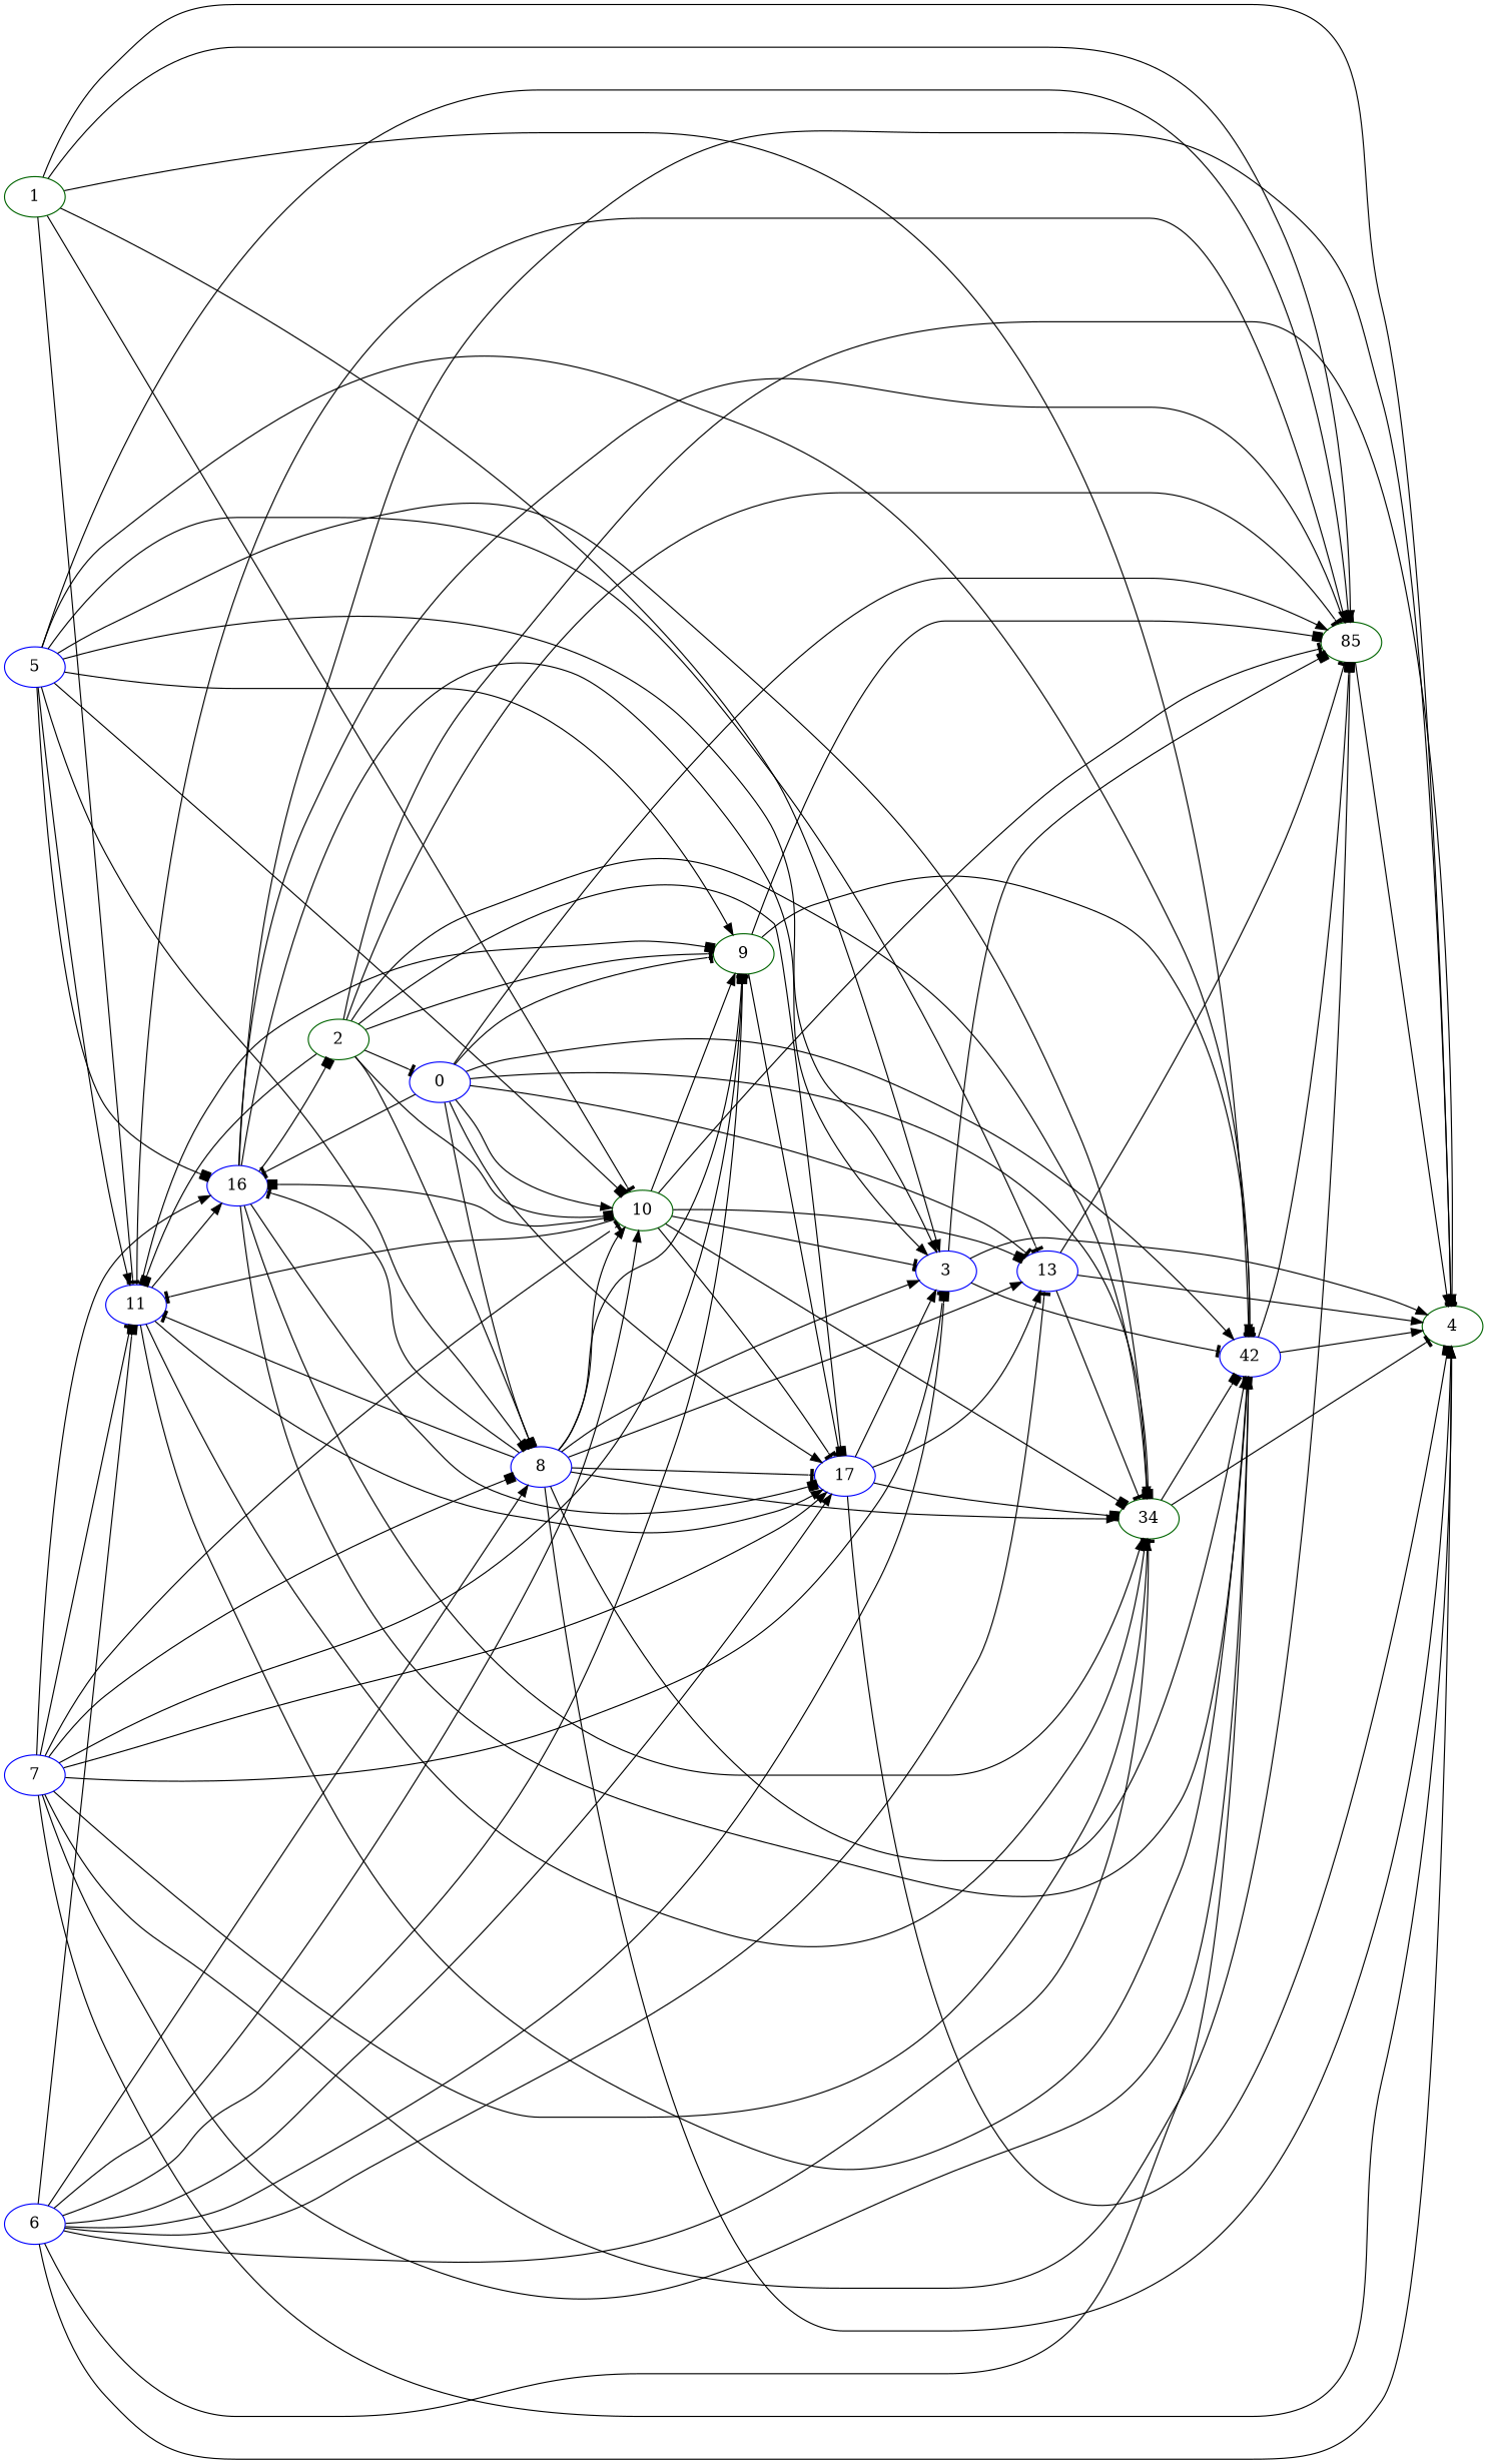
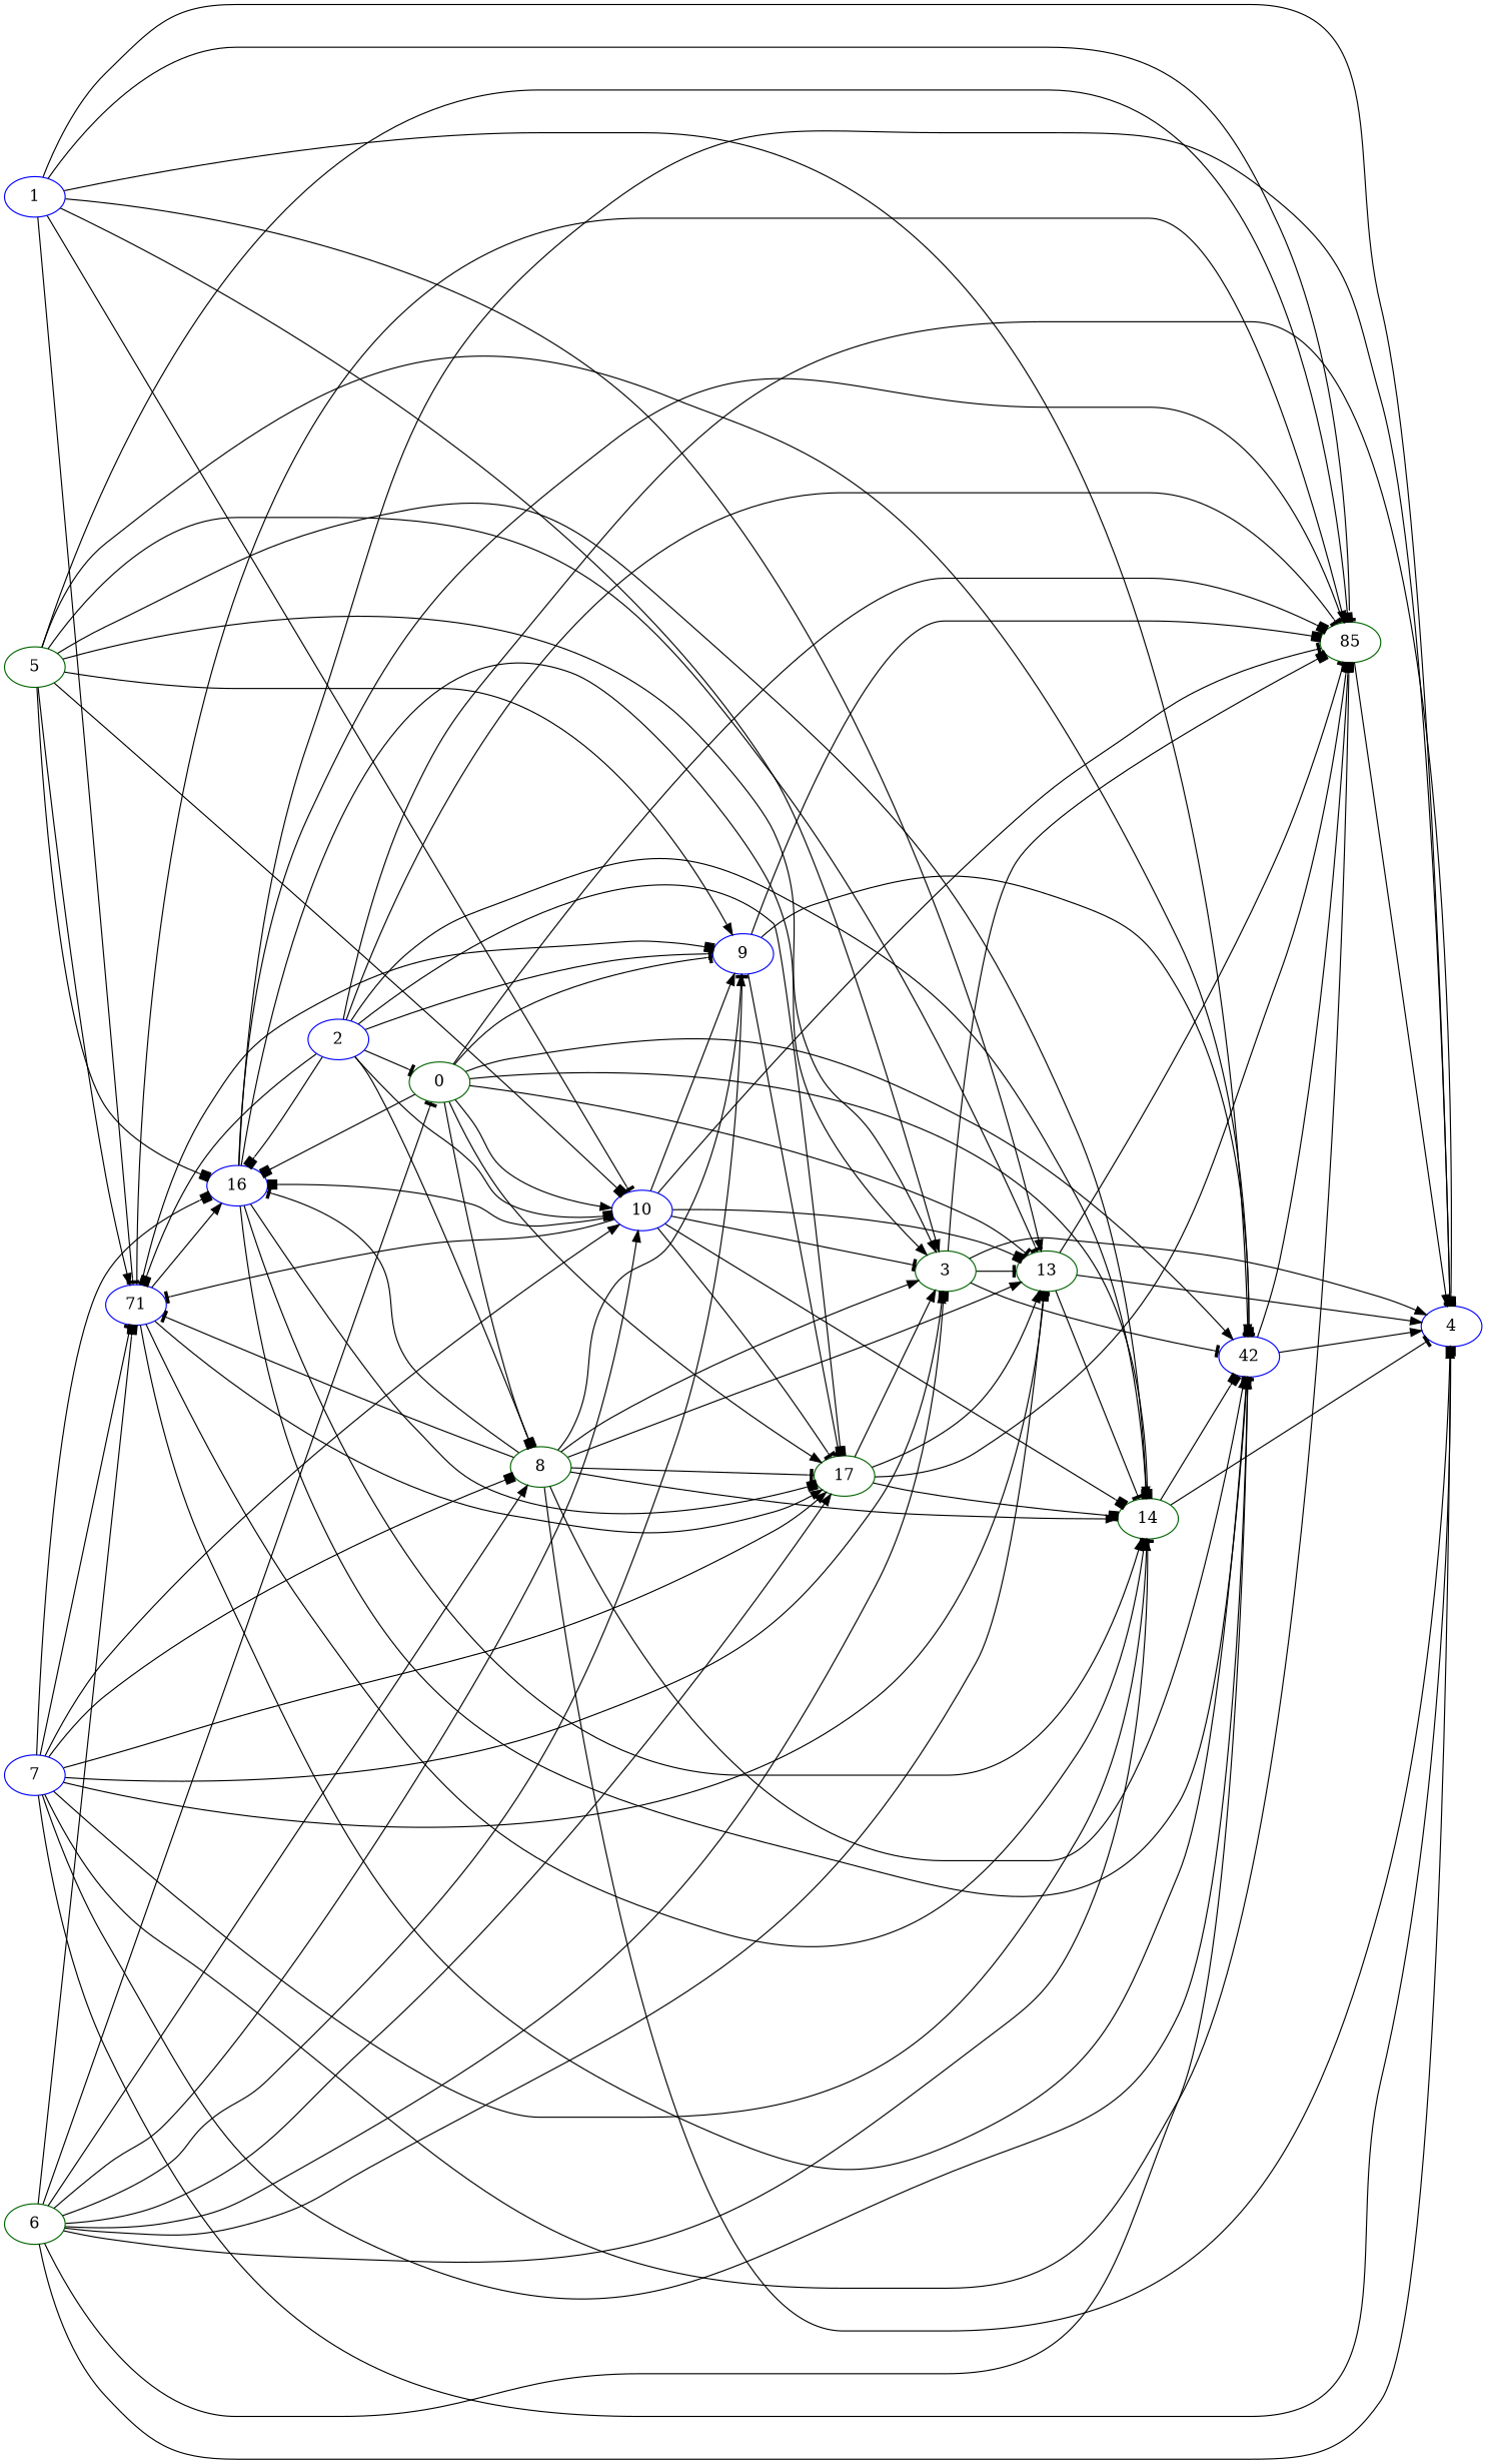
  digraph {
    fontname="DejaVu Serif"
    rankdir=LR
    node [Processor=1 color=blue fontname="DejaVu Serif"]
    edge [Weight=869 arrowhead=normal fontname="DejaVu Serif"]
-   11 [Start=0 Weight=745]
+   11 [Start=0 Weight=745 label=71]
    n2 [Start=1492 Weight=533 label=42]
-   14 [Processor=2 Start=1794 Weight=879 color=darkgreen label=34]
+   14 [Processor=2 Start=1794 Weight=879 color=darkgreen]
    n4 [Start=2148 Weight=341 color=darkgreen label=85]
    16 [Processor=3 Start=1472 Weight=630]
-   17 [Processor=3 Start=2102 Weight=431]
-   9 [Start=4746 Weight=433 color=darkgreen]
-   4 [Processor=3 Start=3710 Weight=312 color=darkgreen]
-   3 [Processor=3 Start=2938 Weight=772]
-   13 [Processor=2 Start=1270 Weight=524]
-   0 [Processor=4 Start=1478 Weight=633]
-   8 [Start=3982 Weight=764]
-   10 [Processor=2 Start=5176 Weight=107 color=darkgreen]
-   1 [Processor=4 Start=2111 Weight=167 color=darkgreen]
-   2 [Processor=4 Start=2278 Weight=886 color=darkgreen]
-   5 [Start=2489 Weight=115]
-   6 [Start=2604 Weight=861]
+   17 [Processor=3 Start=2102 Weight=431 color=darkgreen]
+   9 [Start=4746 Weight=433]
+   4 [Processor=3 Start=3710 Weight=312]
+   3 [Processor=3 Start=2938 Weight=772 color=darkgreen]
+   13 [Processor=2 Start=1270 Weight=524 color=darkgreen]
+   0 [Processor=4 Start=1478 Weight=633 color=darkgreen]
+   8 [Start=3982 Weight=764 color=darkgreen]
+   10 [Processor=2 Start=5176 Weight=107]
+   1 [Processor=4 Start=2111 Weight=167]
+   2 [Processor=4 Start=2278 Weight=886]
+   5 [Start=2489 Weight=115 color=darkgreen]
+   6 [Start=2604 Weight=861 color=darkgreen]
    7 [Processor=2 Start=2673 Weight=150]
    11 -> n2 [Weight=998 arrowhead=box]
    11 -> 14 [Weight=859 arrowhead=box]
    11 -> n4 [Weight=891]
    11 -> 16 [Weight=727]
    11 -> 17 [Weight=711]
    11 -> 9 [Weight=588 arrowhead=box]
    n2 -> n4 [Weight=352 arrowhead=box]
    n2 -> 4 [Weight=150]
    14 -> n2 [Weight=134 arrowhead=box]
    14 -> 4 [Weight=815 arrowhead=tee]
    n4 -> 4 [Weight=573]
    16 -> n2 [Weight=560]
    16 -> 14 [Weight=261]
    16 -> n4 [Weight=151 arrowhead=tee]
    16 -> 17 [Weight=435 arrowhead=box]
    16 -> 4 [Weight=692 arrowhead=tee]
    16 -> 3 [Weight=949]
    17 -> 14 [Weight=933 arrowhead=box]
-   17 -> 4 [Weight=738 arrowhead=box]
+   17 -> n4 [Weight=738 arrowhead=box]
    17 -> 3 [Weight=930]
    17 -> 13 [Weight=313]
    9 -> n2 [Weight=830 arrowhead=tee]
    9 -> n4 [Weight=288 arrowhead=box]
    9 -> 17 [Weight=283 arrowhead=tee]
    3 -> n2 [Weight=362 arrowhead=tee]
    3 -> n4 [Weight=810 arrowhead=box]
    3 -> 4 [Weight=295]
+   3 -> 13 [Weight=213 arrowhead=tee]
    13 -> 14 [Weight=201 arrowhead=tee]
    13 -> n4 [Weight=354 arrowhead=tee]
    13 -> 4
    0 -> n2 [Weight=649]
    0 -> 14 [Weight=114 arrowhead=box]
-   0 -> n4 [Weight=852]
-   0 -> 16 [Weight=251 arrowhead=tee]
+   0 -> n4 [Weight=852 arrowhead=box]
+   0 -> 16 [Weight=251 arrowhead=box]
    0 -> 17 [Weight=431]
    0 -> 9 [Weight=222 arrowhead=tee]
    0 -> 13 [Weight=205 arrowhead=tee]
    0 -> 8 [Weight=751 arrowhead=box]
    0 -> 10 [Weight=171]
    8 -> 11 [Weight=292 arrowhead=tee]
    8 -> n2 [Weight=728]
    8 -> 14 [Weight=826]
    8 -> 16 [Weight=594 arrowhead=tee]
    8 -> 17 [Weight=480 arrowhead=tee]
-   8 -> 9 [Weight=585 arrowhead=box]
+   8 -> 9 [Weight=585]
    8 -> 4 [Weight=377]
    8 -> 3 [Weight=389]
    8 -> 13 [Weight=506]
-   8 -> 10 [Weight=430]
    10 -> 11 [Weight=393 arrowhead=tee]
    10 -> 14 [arrowhead=box]
    10 -> n4 [Weight=516 arrowhead=tee]
    10 -> 16 [Weight=601 arrowhead=box]
    10 -> 17 [Weight=845 arrowhead=tee]
    10 -> 9 [Weight=820]
    10 -> 3 [Weight=284 arrowhead=tee]
    10 -> 13 [Weight=441 arrowhead=box]
    1 -> 11 [Weight=751 arrowhead=tee]
    1 -> n2 [Weight=518]
-   1 -> n4 [Weight=833]
+   1 -> n4 [Weight=833 arrowhead=tee]
    1 -> 4 [Weight=632 arrowhead=box]
    1 -> 3 [Weight=660]
+   1 -> 13 [Weight=731]
    1 -> 10 [Weight=972 arrowhead=tee]
    2 -> 11 [Weight=737 arrowhead=box]
    2 -> 14 [Weight=723]
    2 -> n4 [Weight=477 arrowhead=tee]
-   16 -> 2 [Weight=404 arrowhead=box]
+   2 -> 16 [Weight=404 arrowhead=box]
    2 -> 17 [Weight=407 arrowhead=box]
    2 -> 9 [Weight=828 arrowhead=tee]
-   2 -> 4 [Weight=465]
+   2 -> 4 [Weight=465 arrowhead=box]
    2 -> 0 [Weight=592 arrowhead=tee]
    2 -> 8 [Weight=818 arrowhead=box]
    2 -> 10 [Weight=512 arrowhead=box]
    5 -> 11 [Weight=940]
    5 -> n2 [Weight=763 arrowhead=box]
    5 -> 14 [Weight=537 arrowhead=box]
    5 -> n4 [Weight=905 arrowhead=box]
    5 -> 16 [Weight=691 arrowhead=box]
    5 -> 9 [Weight=932]
    5 -> 3 [Weight=217]
    5 -> 13 [Weight=528 arrowhead=tee]
-   5 -> 8 [Weight=257 arrowhead=box]
    5 -> 10 [Weight=975 arrowhead=box]
    6 -> 11 [Weight=561 arrowhead=box]
    6 -> n2 [Weight=258]
    6 -> 14 [Weight=880 arrowhead=tee]
    6 -> 17 [Weight=304]
    6 -> 9 [Weight=877 arrowhead=tee]
    6 -> 4 [Weight=581]
    6 -> 3 [Weight=250 arrowhead=box]
    6 -> 13 [Weight=118 arrowhead=tee]
+   6 -> 0 [Weight=387 arrowhead=tee]
    6 -> 8 [Weight=577]
    6 -> 10 [Weight=563]
    7 -> 11 [Weight=842 arrowhead=tee]
-   7 -> n2 [Weight=219]
+   7 -> n2 [Weight=219 arrowhead=tee]
    7 -> 14 [Weight=901]
    7 -> n4 [Weight=467 arrowhead=box]
-   7 -> 16 [Weight=871]
+   7 -> 16 [Weight=871 arrowhead=box]
    7 -> 17 [Weight=643]
-   7 -> 4 [Weight=947]
-   7 -> 3 [Weight=480 arrowhead=tee]
-   7 -> 9 [Weight=689 arrowhead=box]
+   7 -> 4 [Weight=947 arrowhead=box]
+   7 -> 3 [Weight=480]
+   7 -> 13 [Weight=689 arrowhead=box]
    7 -> 8 [Weight=476 arrowhead=box]
-   7 -> 10 [Weight=763 arrowhead=tee]
+   7 -> 10 [Weight=763]
  }
